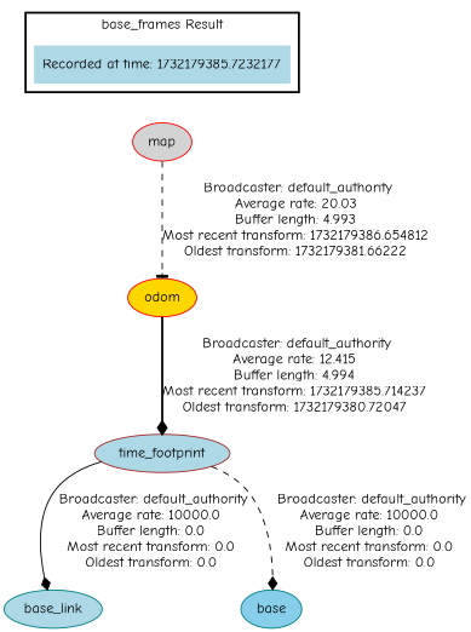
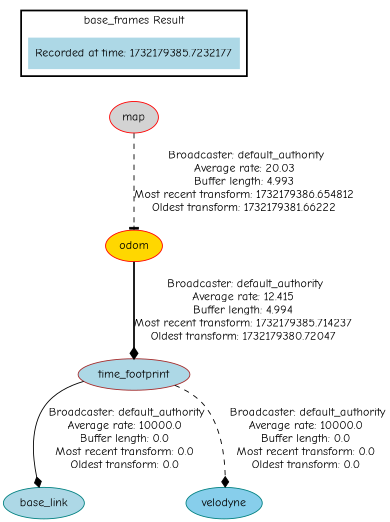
  digraph {
    fontname="Comic Neue"
    node [color=teal fillcolor=lightblue fontname="Comic Neue" style=filled]
    edge [fontname="Comic Neue" style=dashed arrowhead=diamond]
    "Recorded at time: 1732179385.7232177" [shape=plaintext]
    map [color=red fillcolor=lightgrey]
    n3 [color=brown label=time_footprint]
    base_link
-   velodyne [fillcolor=skyblue label=base]
+   velodyne [fillcolor=skyblue]
    odom [color=red fillcolor=gold]
    subgraph cluster_1 {
      color=black
      label="base_frames Result"
      style=bold
      "Recorded at time: 1732179385.7232177"
    }
    "Recorded at time: 1732179385.7232177" -> map [style=invis arrowhead=""]
    map -> odom [arrowhead=tee label=" Broadcaster: default_authority\nAverage rate: 20.03\nBuffer length: 4.993\nMost recent transform: 1732179386.654812\nOldest transform: 1732179381.66222\n"]
    n3 -> base_link [label=" Broadcaster: default_authority\nAverage rate: 10000.0\nBuffer length: 0.0\nMost recent transform: 0.0\nOldest transform: 0.0\n" style=solid]
    n3 -> velodyne [label=" Broadcaster: default_authority\nAverage rate: 10000.0\nBuffer length: 0.0\nMost recent transform: 0.0\nOldest transform: 0.0\n"]
    odom -> n3 [label=" Broadcaster: default_authority\nAverage rate: 12.415\nBuffer length: 4.994\nMost recent transform: 1732179385.714237\nOldest transform: 1732179380.72047\n" style=bold]
  }
